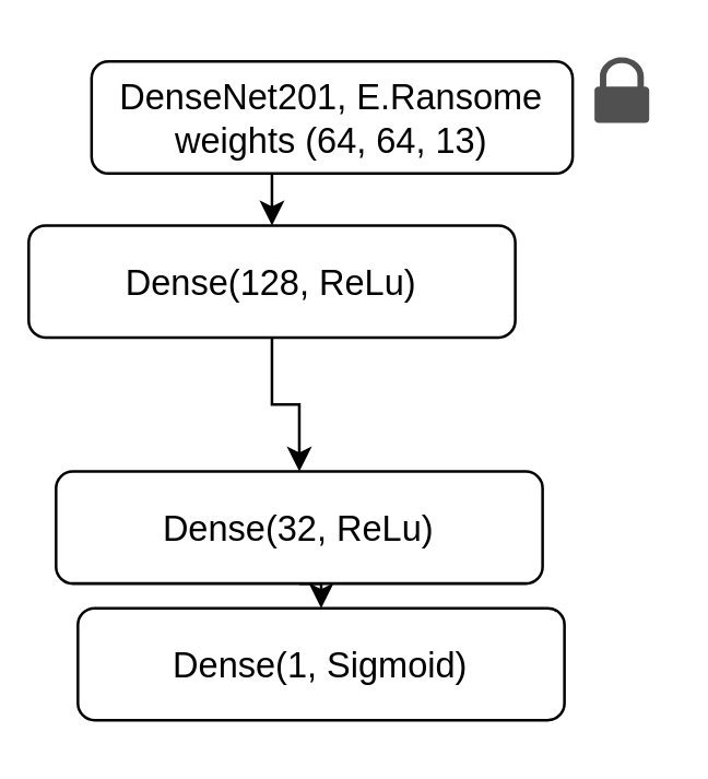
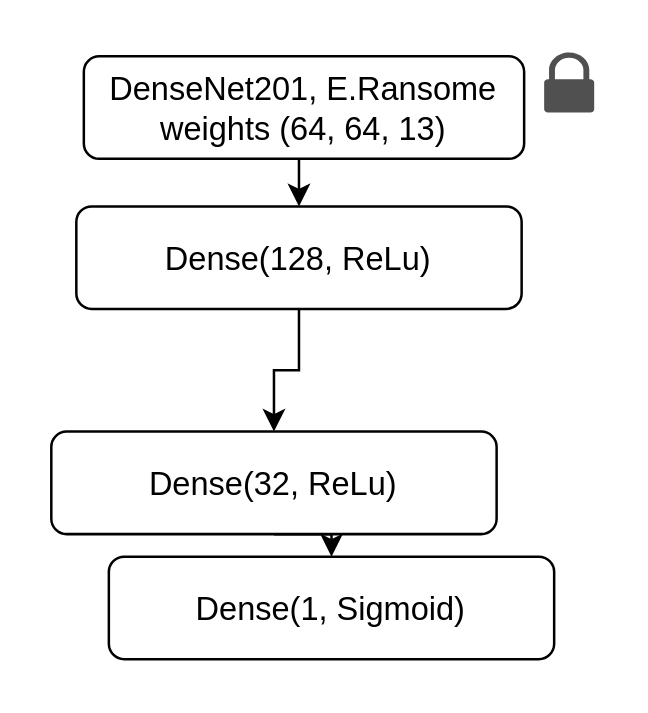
  <mxCell id="0" />
  <mxCell id="1" parent="0" />
  <mxCell id="2" style="edgeStyle=orthogonalEdgeStyle;rounded=0;orthogonalLoop=1;jettySize=auto;html=1;exitX=0.5;exitY=1;exitDx=0;exitDy=0;entryX=0.5;entryY=0;entryDx=0;entryDy=0;" parent="1" source="3" target="5" edge="1"><mxGeometry relative="1" as="geometry" /></mxCell>
  <mxCell id="3" value="DenseNet201, E.Ransome weights (64, 64, 13)" style="rounded=1;whiteSpace=wrap;html=1;align=center;fontSize=13;" parent="1" vertex="1"><mxGeometry x="33" y="22" width="176" height="41" as="geometry" /></mxCell>
  <mxCell id="4" style="edgeStyle=orthogonalEdgeStyle;rounded=0;orthogonalLoop=1;jettySize=auto;html=1;" parent="1" source="5" target="7" edge="1"><mxGeometry relative="1" as="geometry" /></mxCell>
- <mxCell id="5" value="&lt;font style=&quot;font-size: 13px&quot;&gt;Dense(128, ReLu)&lt;/font&gt;" style="rounded=1;whiteSpace=wrap;html=1;" parent="1" vertex="1"><mxGeometry x="10" y="82" width="178" height="41" as="geometry" /></mxCell>
+ <mxCell id="5" value="&lt;font style=&quot;font-size: 13px&quot;&gt;Dense(128, ReLu)&lt;/font&gt;" style="rounded=1;whiteSpace=wrap;html=1;" parent="1" vertex="1"><mxGeometry x="30" y="82" width="178" height="41" as="geometry" /></mxCell>
  <mxCell id="6" style="edgeStyle=orthogonalEdgeStyle;rounded=0;orthogonalLoop=1;jettySize=auto;html=1;exitX=0.5;exitY=1;exitDx=0;exitDy=0;entryX=0.5;entryY=0;entryDx=0;entryDy=0;" parent="1" source="7" target="8" edge="1"><mxGeometry relative="1" as="geometry" /></mxCell>
  <mxCell id="7" value="&lt;font style=&quot;font-size: 13px&quot;&gt;Dense(32, ReLu)&lt;/font&gt;" style="rounded=1;whiteSpace=wrap;html=1;" parent="1" vertex="1"><mxGeometry x="20" y="172" width="178" height="41" as="geometry" /></mxCell>
- <mxCell id="8" value="&lt;font style=&quot;font-size: 13px&quot;&gt;Dense(1, Sigmoid)&lt;/font&gt;" style="rounded=1;whiteSpace=wrap;html=1;" parent="1" vertex="1"><mxGeometry x="28" y="222" width="178" height="41" as="geometry" /></mxCell>
+ <mxCell id="8" value="&lt;font style=&quot;font-size: 13px&quot;&gt;Dense(1, Sigmoid)&lt;/font&gt;" style="rounded=1;whiteSpace=wrap;html=1;" parent="1" vertex="1"><mxGeometry x="43" y="222" width="178" height="41" as="geometry" /></mxCell>
  <mxCell id="9" value="" style="pointerEvents=1;shadow=0;dashed=0;html=1;strokeColor=none;fillColor=#505050;labelPosition=center;verticalLabelPosition=bottom;verticalAlign=top;outlineConnect=0;align=center;shape=mxgraph.office.security.lock_protected;" vertex="1" parent="1"><mxGeometry x="217" y="20.5" width="20" height="24" as="geometry" /></mxCell>
